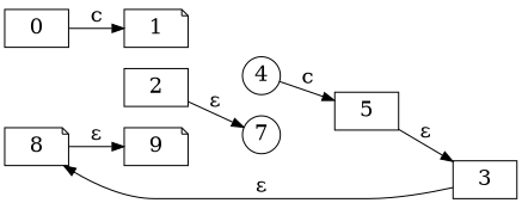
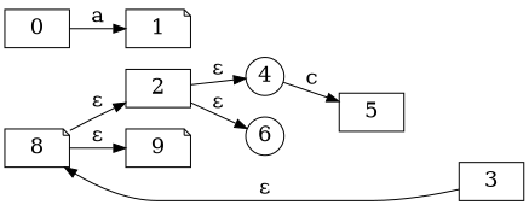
  digraph {
    rankdir=LR
    node [fixedsize=true fontsize=18 shape=box]
    edge [fontsize=18]
    8 [height=0.45 shape=note]
    2 [height=0.45]
    9 [height=0.45 shape=note]
    4 [height=0.45 shape=circle]
-   6 [height=0.45 shape=circle label=7]
+   6 [height=0.45 shape=circle]
    0 [height=0.45]
    1 [height=0.45 shape=note]
    5 [height=0.45]
    3 [height=0.45]
+   8 -> 2 [label="&epsilon;"]
    8 -> 9 [label="&epsilon;"]
+   2 -> 4 [label="&epsilon;"]
    2 -> 6 [label="&epsilon;"]
    4 -> 5 [label=c]
-   0 -> 1 [label=c]
-   5 -> 3 [label="&epsilon;"]
+   0 -> 1 [label=a]
    3 -> 8 [label="&epsilon;"]
  }
